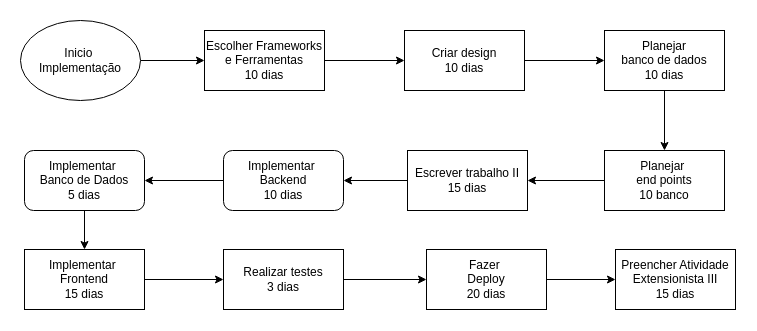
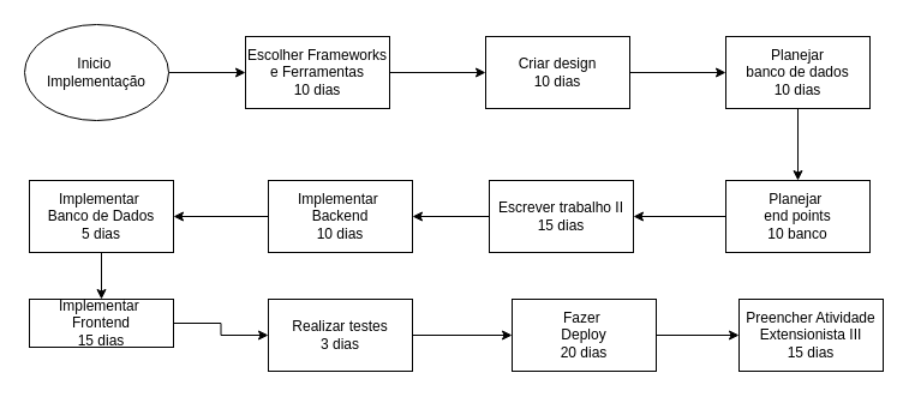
  <mxCell id="0" />
  <mxCell id="1" parent="0" />
  <mxCell id="2" value="" style="edgeStyle=orthogonalEdgeStyle;rounded=0;orthogonalLoop=1;jettySize=auto;html=1;" parent="1" source="3" target="11" edge="1"><mxGeometry relative="1" as="geometry" /></mxCell>
  <mxCell id="3" value="Inicio&amp;nbsp;&lt;div&gt;Implementação&lt;br&gt;&lt;/div&gt;" style="ellipse;whiteSpace=wrap;html=1;" parent="1" vertex="1"><mxGeometry x="20" y="20" width="120" height="80" as="geometry" /></mxCell>
  <mxCell id="4" value="" style="edgeStyle=orthogonalEdgeStyle;rounded=0;orthogonalLoop=1;jettySize=auto;html=1;" parent="1" source="5" target="7" edge="1"><mxGeometry relative="1" as="geometry" /></mxCell>
  <mxCell id="5" value="Criar design&lt;div&gt;10 dias&lt;/div&gt;" style="whiteSpace=wrap;html=1;" parent="1" vertex="1"><mxGeometry x="404" y="30" width="120" height="60" as="geometry" /></mxCell>
  <mxCell id="6" value="" style="edgeStyle=orthogonalEdgeStyle;rounded=0;orthogonalLoop=1;jettySize=auto;html=1;" parent="1" source="7" target="9" edge="1"><mxGeometry relative="1" as="geometry" /></mxCell>
  <mxCell id="7" value="Planejar&lt;div&gt;banco de dados&lt;/div&gt;&lt;div&gt;10 dias&lt;/div&gt;" style="whiteSpace=wrap;html=1;" parent="1" vertex="1"><mxGeometry x="604" y="30" width="120" height="60" as="geometry" /></mxCell>
  <mxCell id="8" value="" style="edgeStyle=orthogonalEdgeStyle;rounded=0;orthogonalLoop=1;jettySize=auto;html=1;" parent="1" source="9" target="13" edge="1"><mxGeometry relative="1" as="geometry" /></mxCell>
  <mxCell id="9" value="Planejar&amp;nbsp;&lt;div&gt;end points&lt;/div&gt;&lt;div&gt;10 banco&lt;/div&gt;" style="whiteSpace=wrap;html=1;" parent="1" vertex="1"><mxGeometry x="604" y="150" width="120" height="60" as="geometry" /></mxCell>
  <mxCell id="10" value="" style="edgeStyle=orthogonalEdgeStyle;rounded=0;orthogonalLoop=1;jettySize=auto;html=1;" parent="1" source="11" target="5" edge="1"><mxGeometry relative="1" as="geometry" /></mxCell>
  <mxCell id="11" value="Escolher Frameworks e Ferramentas&lt;div&gt;10 dias&lt;/div&gt;" style="whiteSpace=wrap;html=1;" parent="1" vertex="1"><mxGeometry x="204" y="30" width="120" height="60" as="geometry" /></mxCell>
  <mxCell id="12" value="" style="edgeStyle=orthogonalEdgeStyle;rounded=0;orthogonalLoop=1;jettySize=auto;html=1;" parent="1" source="13" target="15" edge="1"><mxGeometry relative="1" as="geometry" /></mxCell>
  <mxCell id="13" value="Escrever trabalho II&lt;div&gt;15 dias&lt;/div&gt;" style="whiteSpace=wrap;html=1;" parent="1" vertex="1"><mxGeometry x="407" y="150" width="120" height="60" as="geometry" /></mxCell>
  <mxCell id="14" value="" style="edgeStyle=orthogonalEdgeStyle;rounded=0;orthogonalLoop=1;jettySize=auto;html=1;" parent="1" source="15" target="17" edge="1"><mxGeometry relative="1" as="geometry" /></mxCell>
- <mxCell id="15" value="Implementar&amp;nbsp;&lt;div&gt;Backend&lt;/div&gt;&lt;div&gt;10 dias&lt;/div&gt;" style="whiteSpace=wrap;html=1;rounded=1;" parent="1" vertex="1"><mxGeometry x="223" y="150" width="120" height="60" as="geometry" /></mxCell>
+ <mxCell id="15" value="Implementar&amp;nbsp;&lt;div&gt;Backend&lt;/div&gt;&lt;div&gt;10 dias&lt;/div&gt;" style="whiteSpace=wrap;html=1;" parent="1" vertex="1"><mxGeometry x="223" y="150" width="120" height="60" as="geometry" /></mxCell>
  <mxCell id="16" value="" style="edgeStyle=orthogonalEdgeStyle;rounded=0;orthogonalLoop=1;jettySize=auto;html=1;" parent="1" source="17" target="19" edge="1"><mxGeometry relative="1" as="geometry" /></mxCell>
- <mxCell id="17" value="Implementar&amp;nbsp;&lt;div&gt;Banco de Dados&lt;/div&gt;&lt;div&gt;5 dias&lt;/div&gt;" style="whiteSpace=wrap;html=1;rounded=1;" parent="1" vertex="1"><mxGeometry x="24" y="150" width="120" height="60" as="geometry" /></mxCell>
+ <mxCell id="17" value="Implementar&amp;nbsp;&lt;div&gt;Banco de Dados&lt;/div&gt;&lt;div&gt;5 dias&lt;/div&gt;" style="whiteSpace=wrap;html=1;" parent="1" vertex="1"><mxGeometry x="24" y="150" width="120" height="60" as="geometry" /></mxCell>
  <mxCell id="18" value="" style="edgeStyle=orthogonalEdgeStyle;rounded=0;orthogonalLoop=1;jettySize=auto;html=1;" parent="1" source="19" target="21" edge="1"><mxGeometry relative="1" as="geometry" /></mxCell>
- <mxCell id="19" value="Implementar&amp;nbsp;&lt;div&gt;Frontend&lt;br&gt;&lt;div&gt;15 dias&lt;/div&gt;&lt;/div&gt;" style="whiteSpace=wrap;html=1;" parent="1" vertex="1"><mxGeometry x="24" y="249" width="120" height="60" as="geometry" /></mxCell>
+ <mxCell id="19" value="Implementar&amp;nbsp;&lt;div&gt;Frontend&lt;br&gt;&lt;div&gt;15 dias&lt;/div&gt;&lt;/div&gt;" style="whiteSpace=wrap;html=1;" parent="1" vertex="1"><mxGeometry x="24" y="249" width="120" height="40" as="geometry" /></mxCell>
  <mxCell id="20" value="" style="edgeStyle=orthogonalEdgeStyle;rounded=0;orthogonalLoop=1;jettySize=auto;html=1;" parent="1" source="21" target="23" edge="1"><mxGeometry relative="1" as="geometry" /></mxCell>
  <mxCell id="21" value="Realizar testes&lt;div&gt;3 dias&lt;/div&gt;" style="whiteSpace=wrap;html=1;" parent="1" vertex="1"><mxGeometry x="223" y="249" width="120" height="60" as="geometry" /></mxCell>
  <mxCell id="22" value="" style="edgeStyle=orthogonalEdgeStyle;rounded=0;orthogonalLoop=1;jettySize=auto;html=1;" parent="1" source="23" target="24" edge="1"><mxGeometry relative="1" as="geometry" /></mxCell>
  <mxCell id="23" value="Fazer&amp;nbsp;&lt;div&gt;Deploy&lt;/div&gt;&lt;div&gt;20 dias&lt;/div&gt;" style="whiteSpace=wrap;html=1;" parent="1" vertex="1"><mxGeometry x="426" y="249" width="120" height="60" as="geometry" /></mxCell>
  <mxCell id="24" value="Preencher Atividade Extensionista III&lt;div&gt;15 dias&lt;/div&gt;" style="whiteSpace=wrap;html=1;" parent="1" vertex="1"><mxGeometry x="615" y="249" width="120" height="60" as="geometry" /></mxCell>
